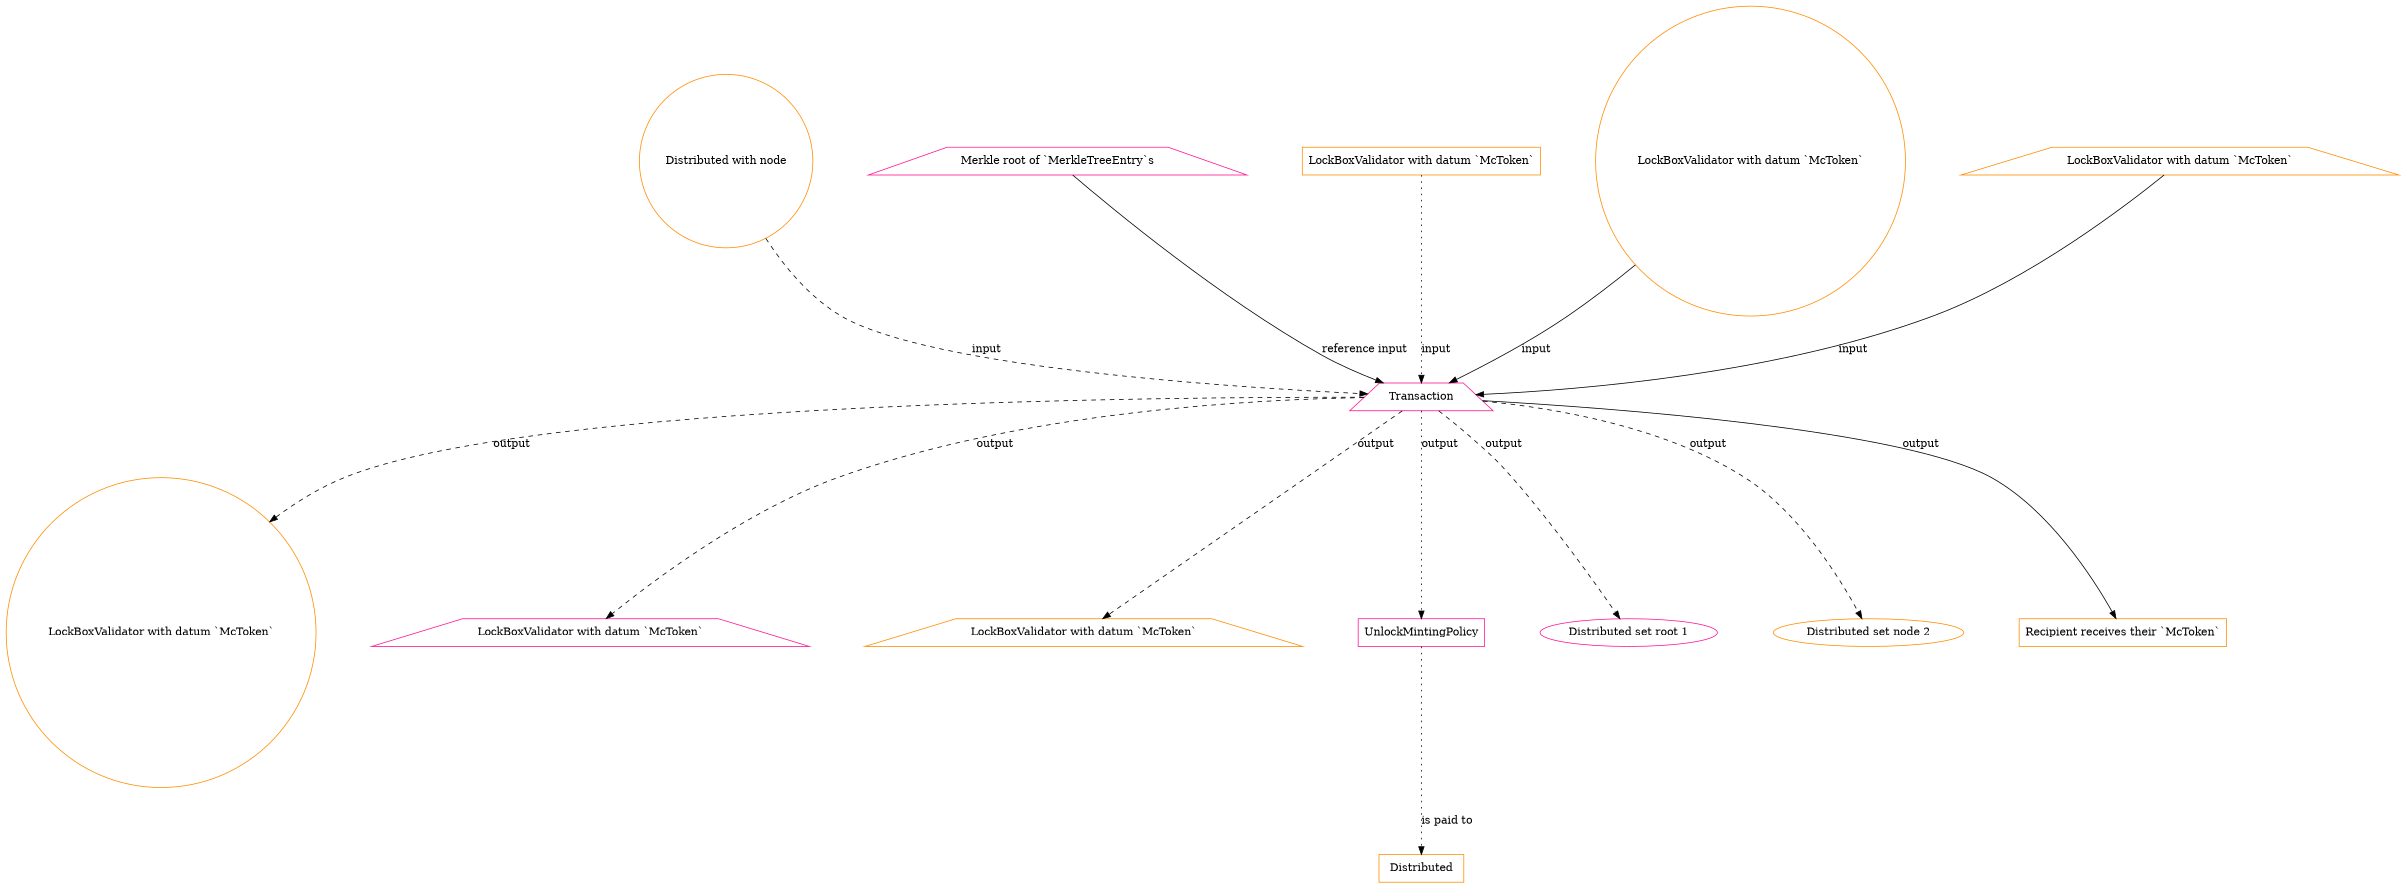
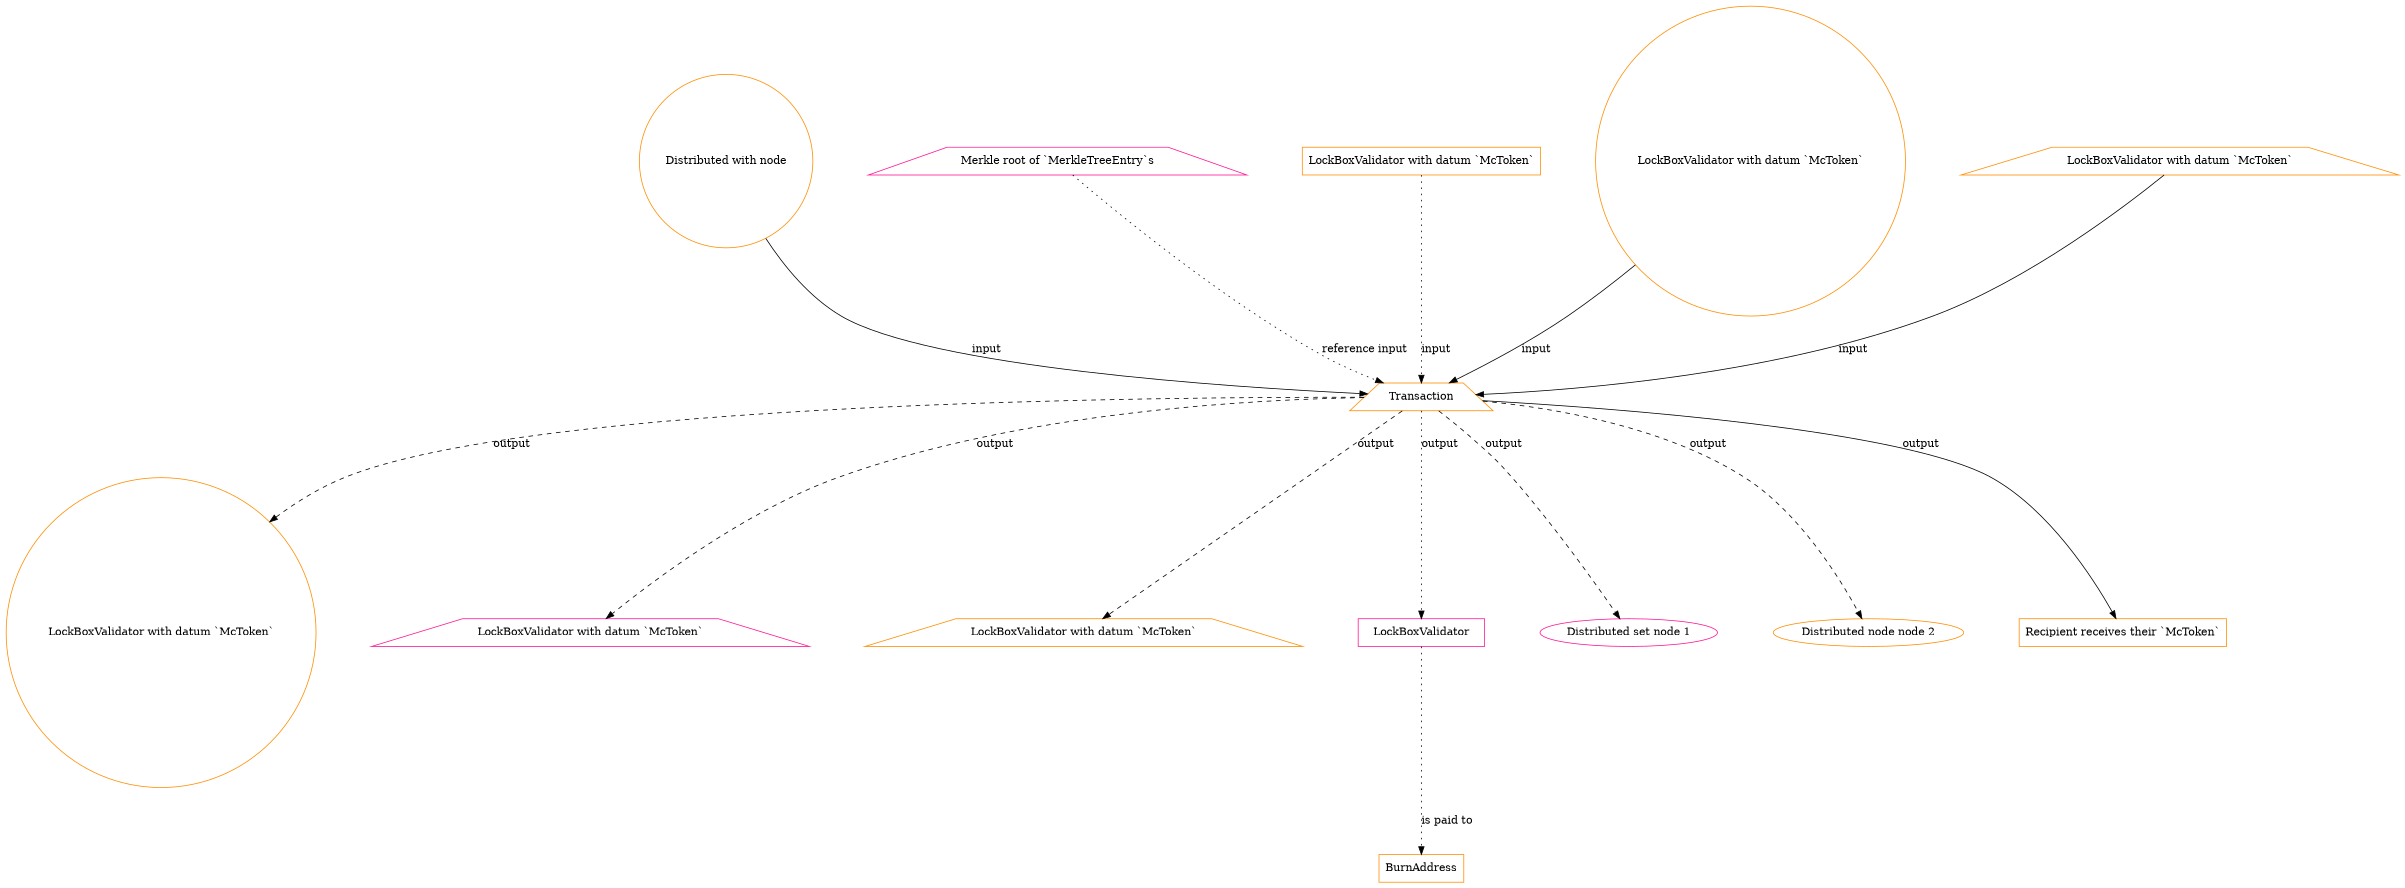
  strict digraph {
    nodesep=1
    ranksep=1
    node [color=darkorange shape=trapezium]
    edge [style=solid]
    n1 [label="Distributed with node" shape=circle]
-   Transaction [color=deeppink]
+   Transaction
    n3 [label="LockBoxValidator with datum `McToken`" shape=circle]
    n4 [color=deeppink label="LockBoxValidator with datum `McToken`"]
    n5 [label="LockBoxValidator with datum `McToken`"]
-   UnlockMintingPolicy [color=deeppink shape=box]
-   n7 [color=deeppink label="Distributed set root 1" shape=ellipse]
-   n8 [label="Distributed set node 2" shape=ellipse]
+   UnlockMintingPolicy [color=deeppink shape=box label=LockBoxValidator]
+   n7 [color=deeppink label="Distributed set node 1" shape=ellipse]
+   n8 [label="Distributed node node 2" shape=ellipse]
    n9 [label="Recipient receives their `McToken`" shape=box]
    n10 [color=deeppink label="Merkle root of `MerkleTreeEntry`s"]
    n11 [label="LockBoxValidator with datum `McToken`" shape=box]
    n12 [label="LockBoxValidator with datum `McToken`" shape=circle]
    n13 [label="LockBoxValidator with datum `McToken`"]
-   BurnAddress [shape=box label=Distributed]
-   n1 -> Transaction [label=input style=dashed]
+   BurnAddress [shape=box]
+   n1 -> Transaction [label=input]
    Transaction -> n3 [label=output style=dashed]
    Transaction -> n4 [label=output style=dashed]
    Transaction -> n5 [label=output style=dashed]
    Transaction -> UnlockMintingPolicy [label=output style=dotted]
    Transaction -> n7 [label=output style=dashed]
    Transaction -> n8 [label=output style=dashed]
    Transaction -> n9 [label=output]
    UnlockMintingPolicy -> BurnAddress [label="is paid to" style=dotted]
-   n10 -> Transaction [label="reference input"]
+   n10 -> Transaction [label="reference input" style=dotted]
    n11 -> Transaction [label=input style=dotted]
    n12 -> Transaction [label=input]
    n13 -> Transaction [label=input]
  }
